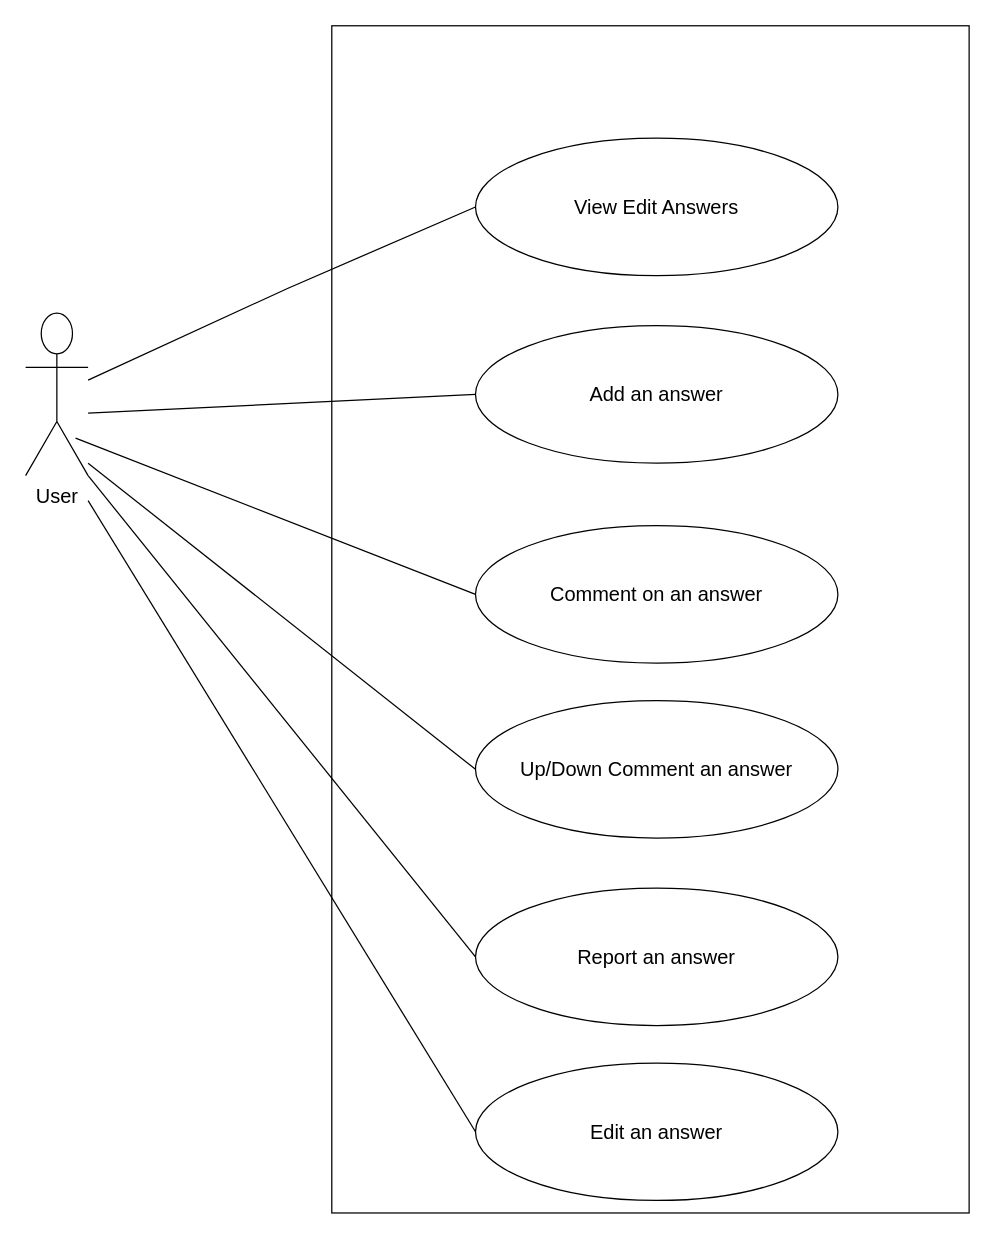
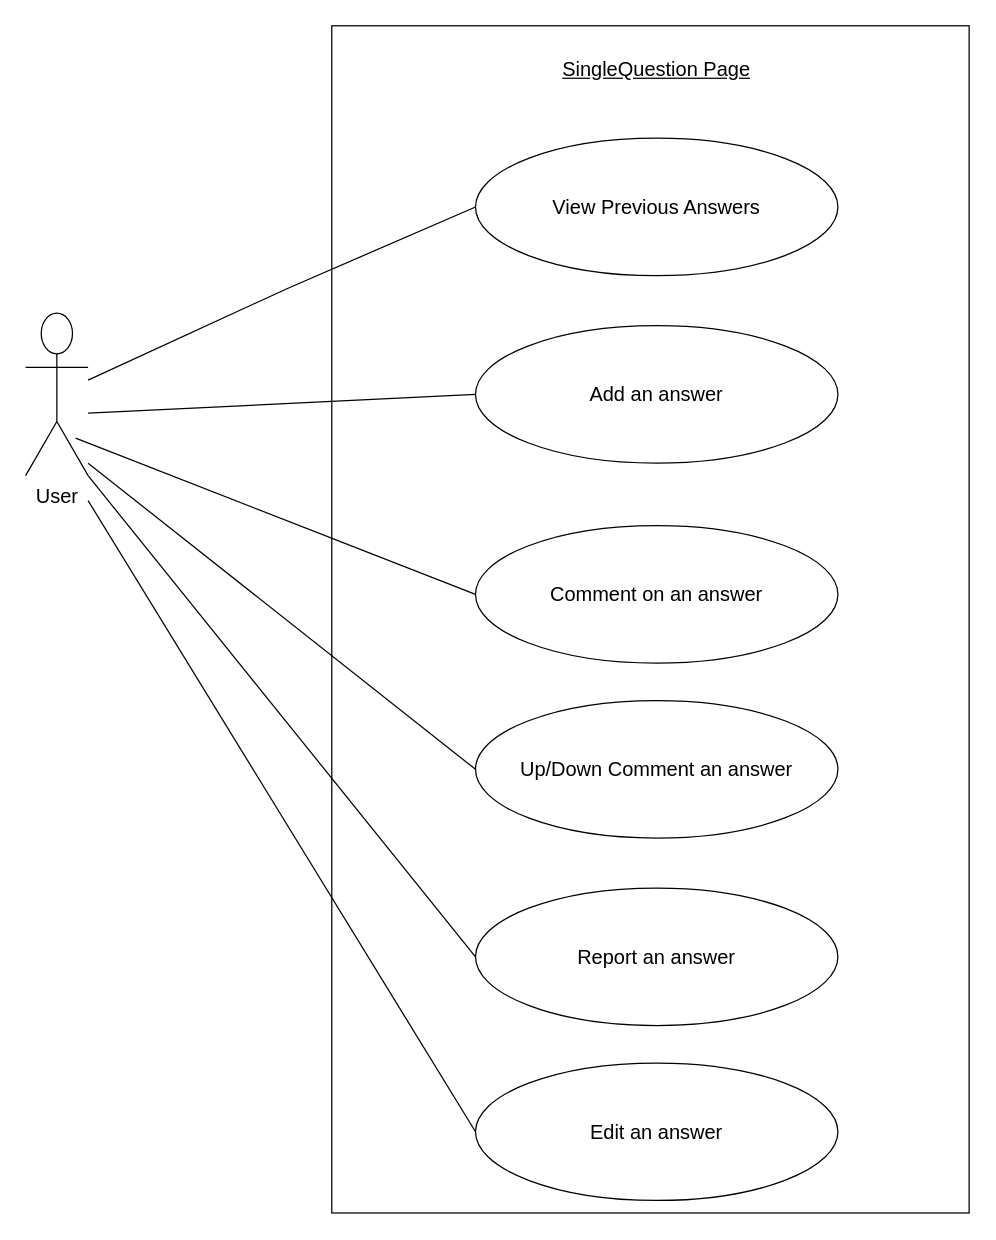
  <mxCell id="0" />
  <mxCell id="1" parent="0" />
  <mxCell id="2" value="" style="group" parent="1" vertex="1" connectable="0"><mxGeometry x="20" y="20" width="755" height="950" as="geometry" /></mxCell>
  <mxCell id="3" value="" style="rounded=0;whiteSpace=wrap;html=1;" parent="2" vertex="1"><mxGeometry x="245" width="510" height="950" as="geometry" /></mxCell>
+ <mxCell id="4" value="&lt;font style=&quot;font-size: 16px;&quot;&gt;&lt;u&gt;SingleQuestion Page&lt;/u&gt;&lt;/font&gt;" style="text;html=1;strokeColor=none;fillColor=none;align=center;verticalAlign=middle;whiteSpace=wrap;rounded=0;" parent="2" vertex="1"><mxGeometry x="360" y="20" width="290" height="30" as="geometry" /></mxCell>
  <mxCell id="5" style="edgeStyle=orthogonalEdgeStyle;rounded=0;orthogonalLoop=1;jettySize=auto;html=1;exitX=0.5;exitY=1;exitDx=0;exitDy=0;" parent="2" source="3" target="3" edge="1"><mxGeometry relative="1" as="geometry" /></mxCell>
  <mxCell id="6" value="" style="group" parent="2" vertex="1" connectable="0"><mxGeometry y="90" width="650" height="420" as="geometry" /></mxCell>
  <mxCell id="7" value="" style="ellipse;whiteSpace=wrap;html=1;" parent="6" vertex="1"><mxGeometry x="360" width="290" height="110" as="geometry" /></mxCell>
- <mxCell id="8" value="&lt;font style=&quot;font-size: 16px;&quot;&gt;View Edit Answers&lt;/font&gt;" style="text;html=1;strokeColor=none;fillColor=none;align=center;verticalAlign=middle;whiteSpace=wrap;rounded=0;" parent="6" vertex="1"><mxGeometry x="360" y="40" width="290" height="30" as="geometry" /></mxCell>
+ <mxCell id="8" value="&lt;font style=&quot;font-size: 16px;&quot;&gt;View Previous Answers&lt;/font&gt;" style="text;html=1;strokeColor=none;fillColor=none;align=center;verticalAlign=middle;whiteSpace=wrap;rounded=0;" parent="6" vertex="1"><mxGeometry x="360" y="40" width="290" height="30" as="geometry" /></mxCell>
  <mxCell id="9" value="" style="ellipse;whiteSpace=wrap;html=1;" parent="6" vertex="1"><mxGeometry x="360" y="150" width="290" height="110" as="geometry" /></mxCell>
  <mxCell id="10" value="&lt;font style=&quot;font-size: 16px;&quot;&gt;Add an answer&lt;/font&gt;" style="text;html=1;strokeColor=none;fillColor=none;align=center;verticalAlign=middle;whiteSpace=wrap;rounded=0;" parent="6" vertex="1"><mxGeometry x="360" y="190" width="290" height="30" as="geometry" /></mxCell>
  <mxCell id="11" value="" style="ellipse;whiteSpace=wrap;html=1;" parent="6" vertex="1"><mxGeometry x="360" y="310" width="290" height="110" as="geometry" /></mxCell>
  <mxCell id="12" value="&lt;font style=&quot;font-size: 16px;&quot;&gt;Comment on an answer&lt;br&gt;&lt;/font&gt;" style="text;html=1;strokeColor=none;fillColor=none;align=center;verticalAlign=middle;whiteSpace=wrap;rounded=0;" parent="6" vertex="1"><mxGeometry x="360" y="350" width="290" height="30" as="geometry" /></mxCell>
  <mxCell id="13" value="User" style="shape=umlActor;verticalLabelPosition=bottom;verticalAlign=top;html=1;outlineConnect=0;fontSize=16;" parent="6" vertex="1"><mxGeometry y="140" width="50" height="130" as="geometry" /></mxCell>
  <mxCell id="14" value="" style="endArrow=none;html=1;rounded=0;entryX=0;entryY=0.5;entryDx=0;entryDy=0;" parent="6" source="13" target="8" edge="1"><mxGeometry width="50" height="50" relative="1" as="geometry"><mxPoint x="440" y="110" as="sourcePoint" /><mxPoint x="140" y="-20" as="targetPoint" /><Array as="points"><mxPoint x="210" y="120" /></Array></mxGeometry></mxCell>
  <mxCell id="15" value="" style="endArrow=none;html=1;rounded=0;entryX=0;entryY=0.5;entryDx=0;entryDy=0;" parent="6" target="10" edge="1"><mxGeometry width="50" height="50" relative="1" as="geometry"><mxPoint x="50" y="220" as="sourcePoint" /><mxPoint x="360" y="81" as="targetPoint" /><Array as="points" /></mxGeometry></mxCell>
  <mxCell id="16" value="" style="endArrow=none;html=1;rounded=0;entryX=0;entryY=0.5;entryDx=0;entryDy=0;" parent="6" target="12" edge="1"><mxGeometry width="50" height="50" relative="1" as="geometry"><mxPoint x="40" y="240" as="sourcePoint" /><mxPoint x="490" y="190" as="targetPoint" /></mxGeometry></mxCell>
  <mxCell id="17" value="" style="ellipse;whiteSpace=wrap;html=1;" vertex="1" parent="2"><mxGeometry x="360" y="540" width="290" height="110" as="geometry" /></mxCell>
  <mxCell id="18" value="" style="ellipse;whiteSpace=wrap;html=1;" vertex="1" parent="2"><mxGeometry x="360" y="690" width="290" height="110" as="geometry" /></mxCell>
  <mxCell id="19" value="&lt;font style=&quot;font-size: 16px;&quot;&gt;Up/Down Comment an answer&lt;br&gt;&lt;/font&gt;" style="text;html=1;strokeColor=none;fillColor=none;align=center;verticalAlign=middle;whiteSpace=wrap;rounded=0;" vertex="1" parent="2"><mxGeometry x="360" y="580" width="290" height="30" as="geometry" /></mxCell>
  <mxCell id="20" value="&lt;font style=&quot;font-size: 16px;&quot;&gt;Report an answer&lt;br&gt;&lt;/font&gt;" style="text;html=1;strokeColor=none;fillColor=none;align=center;verticalAlign=middle;whiteSpace=wrap;rounded=0;" vertex="1" parent="2"><mxGeometry x="360" y="730" width="290" height="30" as="geometry" /></mxCell>
  <mxCell id="21" value="" style="ellipse;whiteSpace=wrap;html=1;" vertex="1" parent="2"><mxGeometry x="360" y="830" width="290" height="110" as="geometry" /></mxCell>
  <mxCell id="22" value="&lt;font style=&quot;font-size: 16px;&quot;&gt;Edit an answer&lt;br&gt;&lt;/font&gt;" style="text;html=1;strokeColor=none;fillColor=none;align=center;verticalAlign=middle;whiteSpace=wrap;rounded=0;" vertex="1" parent="2"><mxGeometry x="360" y="870" width="290" height="30" as="geometry" /></mxCell>
  <mxCell id="23" value="" style="endArrow=none;html=1;rounded=0;entryX=0;entryY=0.5;entryDx=0;entryDy=0;" edge="1" parent="1" target="19"><mxGeometry width="50" height="50" relative="1" as="geometry"><mxPoint x="70" y="370" as="sourcePoint" /><mxPoint x="390" y="485" as="targetPoint" /></mxGeometry></mxCell>
  <mxCell id="24" value="" style="endArrow=none;html=1;rounded=0;entryX=0;entryY=0.5;entryDx=0;entryDy=0;" edge="1" parent="1" target="20"><mxGeometry width="50" height="50" relative="1" as="geometry"><mxPoint x="70" y="380" as="sourcePoint" /><mxPoint x="390" y="625" as="targetPoint" /></mxGeometry></mxCell>
  <mxCell id="25" value="" style="endArrow=none;html=1;rounded=0;entryX=0;entryY=0.5;entryDx=0;entryDy=0;" edge="1" parent="1" target="22"><mxGeometry width="50" height="50" relative="1" as="geometry"><mxPoint x="70" y="400" as="sourcePoint" /><mxPoint x="390" y="775" as="targetPoint" /></mxGeometry></mxCell>
